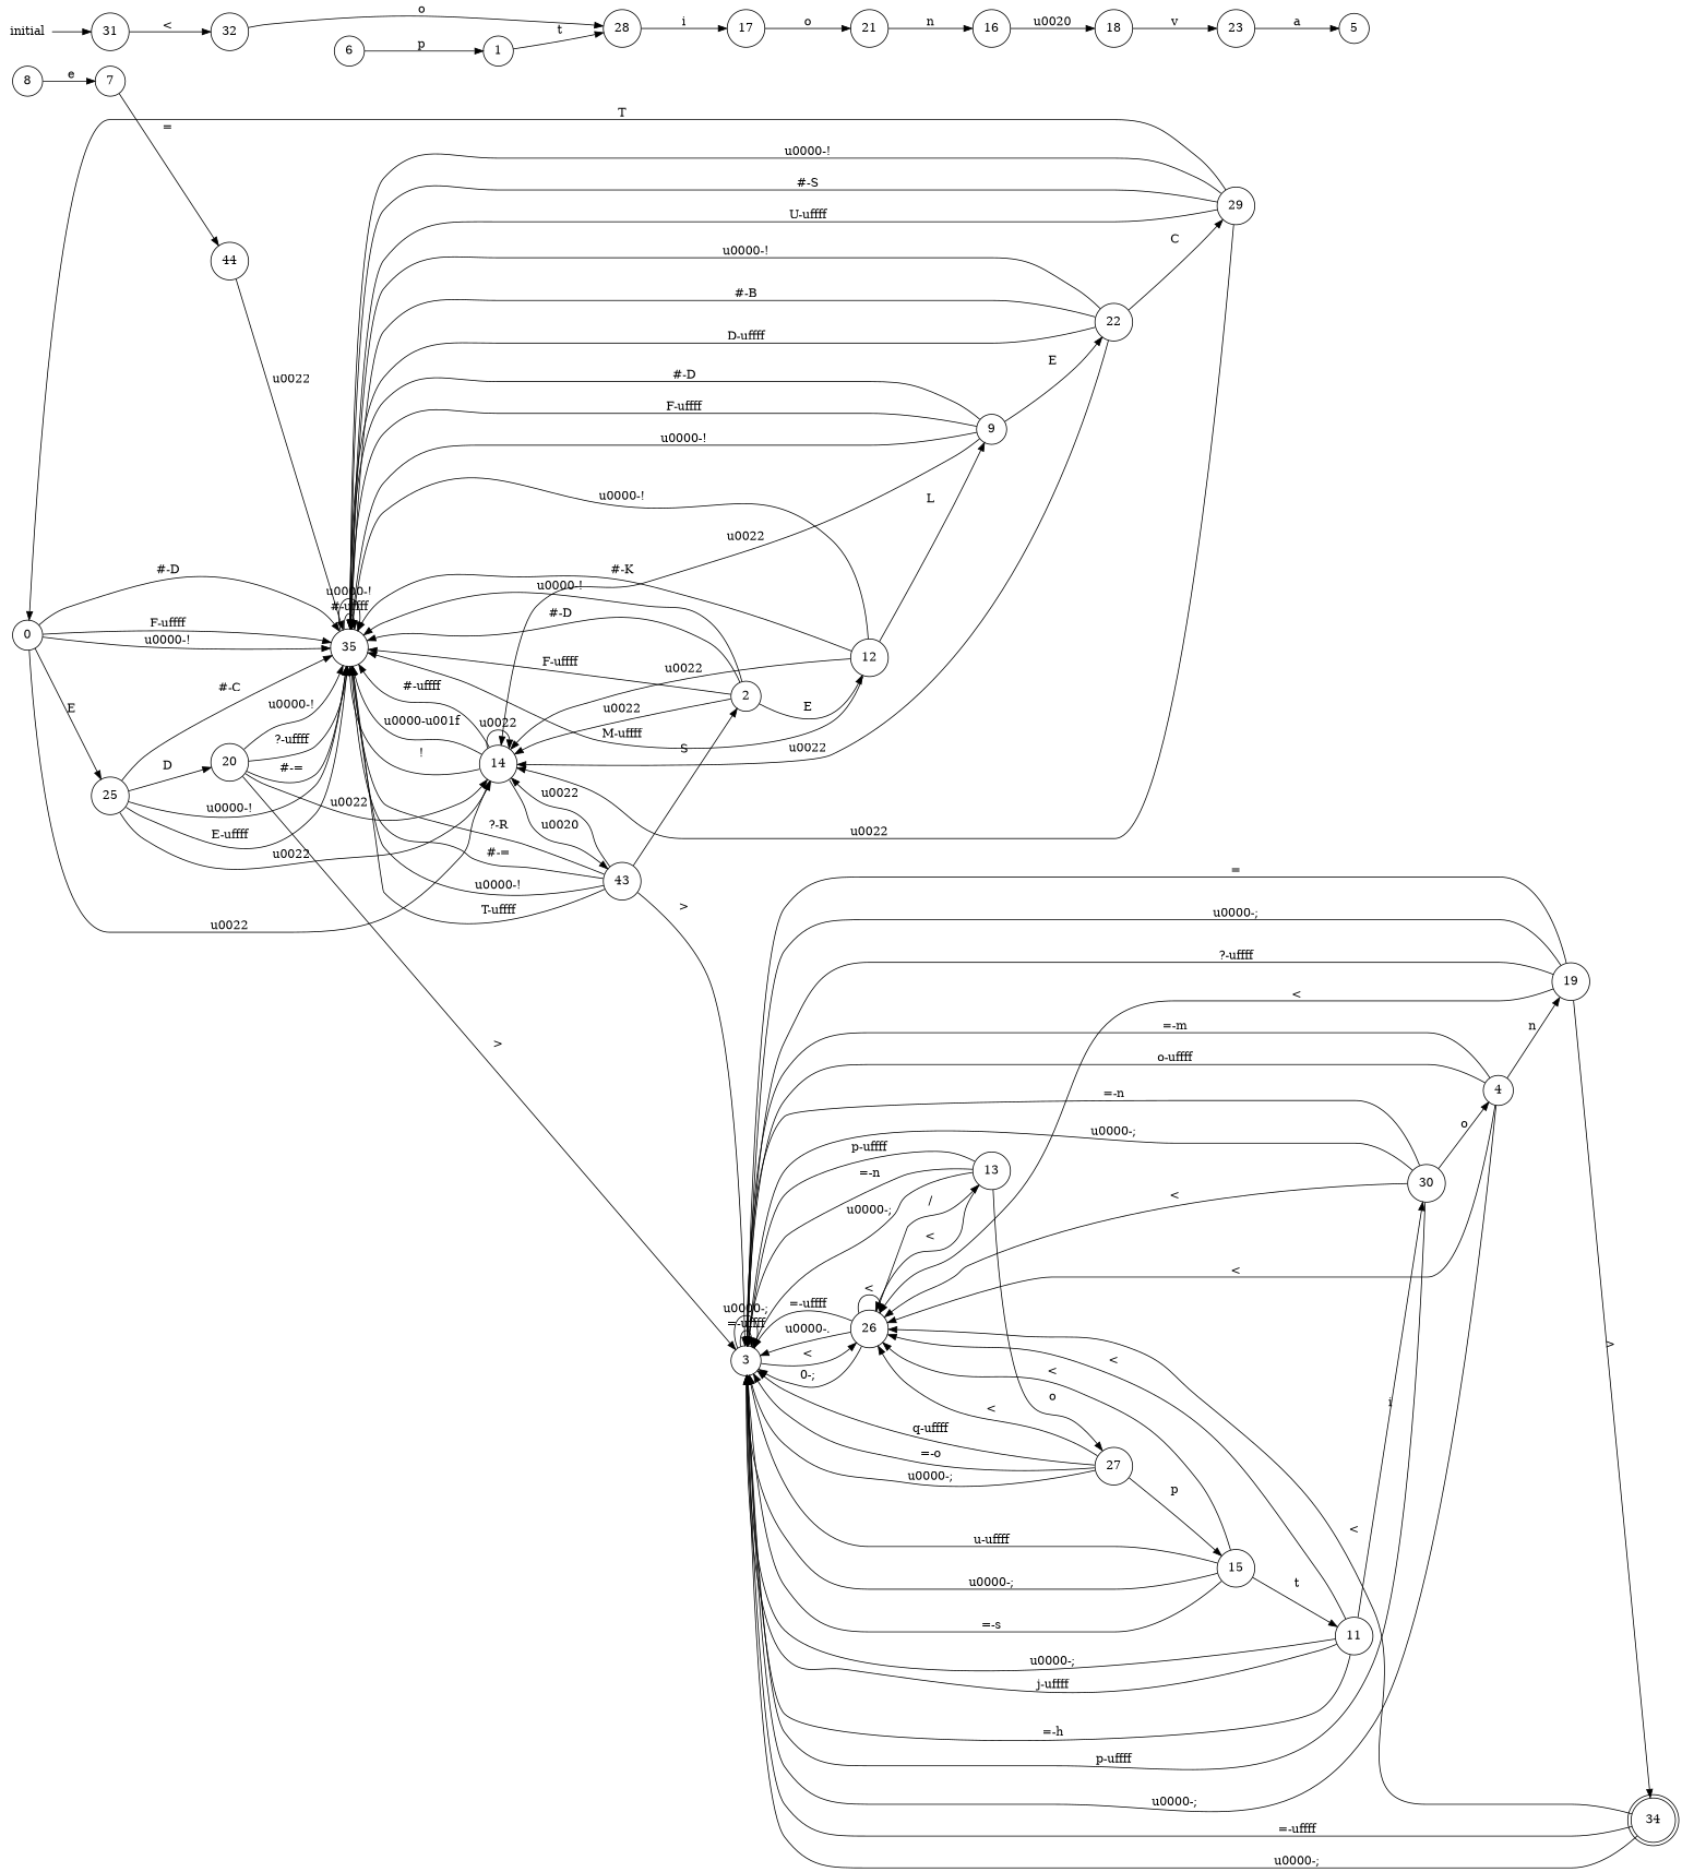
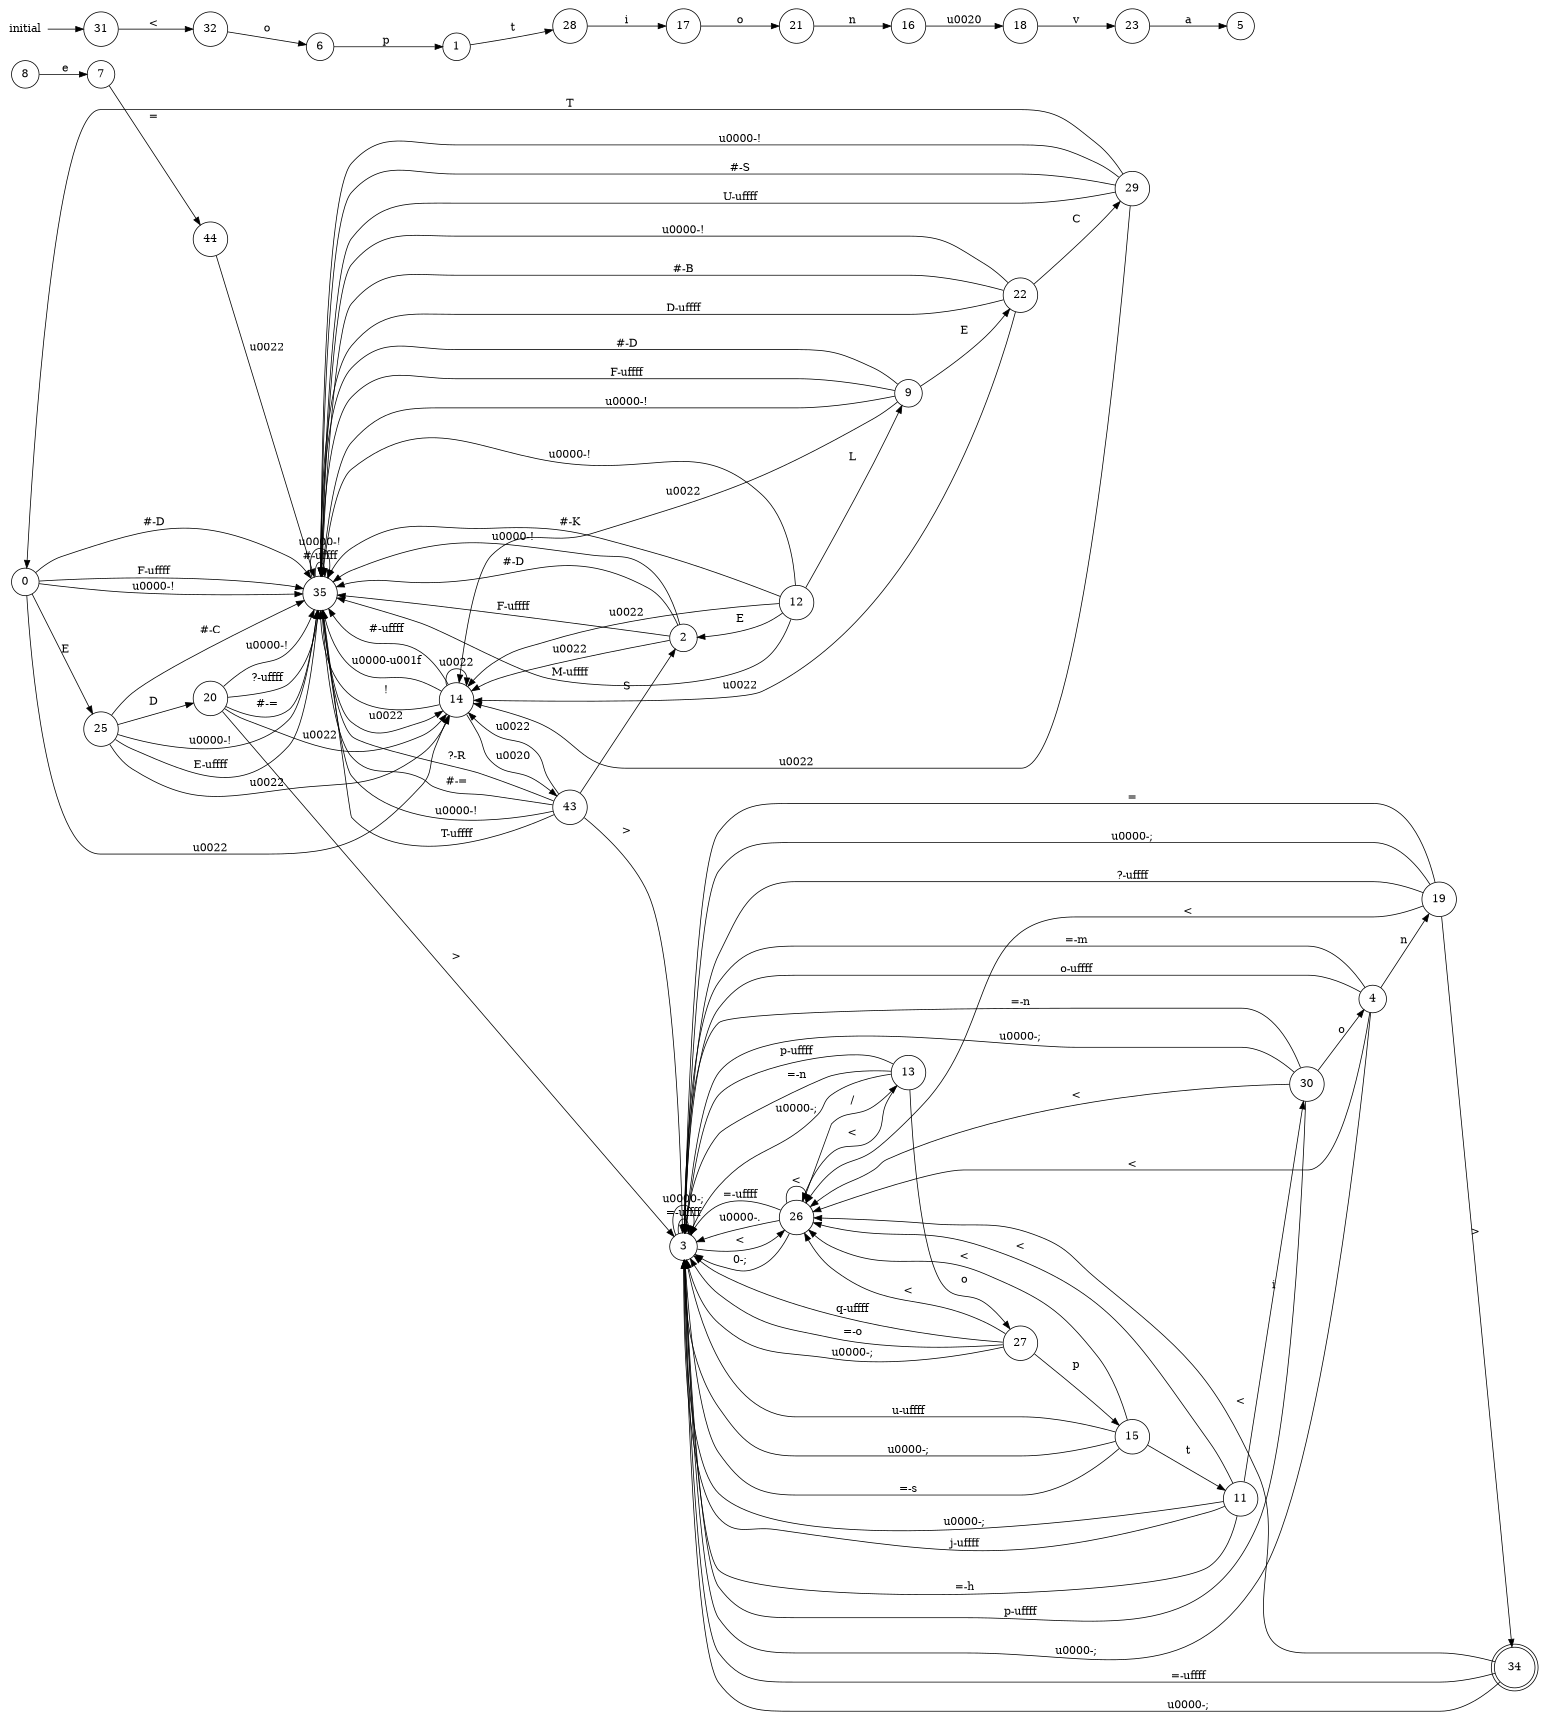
  digraph {
    rankdir=LR
    node [shape=circle]
    0
    35
    14
    25
    n5 [label=43]
    20
    2
    3
    1
    28
    17
    21
    12
    9
    22
    26
    13
    27
    4
    19
    34 [shape=doublecircle]
    8
    7
    6
    n25 [label=44]
    29
    11
    30
    15
    16
    18
    23
    5
    31
    32
    initial [shape=plaintext]
    0 -> 35 [label="#-D"]
    0 -> 35 [label="F-\uffff"]
    0 -> 35 [label="\u0000-!"]
    0 -> 14 [label="\u0022"]
    0 -> 25 [label=E]
    35 -> 35 [label="#-\uffff"]
    35 -> 35 [label="\u0000-!"]
+   35 -> 14 [label="\u0022"]
    14 -> 35 [label="#-\uffff"]
    14 -> 35 [label="\u0000-\u001f"]
    14 -> 35 [label="!"]
    14 -> 14 [label="\u0022"]
    14 -> n5 [label="\u0020"]
    25 -> 35 [label="\u0000-!"]
    25 -> 35 [label="E-\uffff"]
    25 -> 35 [label="#-C"]
    25 -> 14 [label="\u0022"]
    25 -> 20 [label=D]
    n5 -> 35 [label="?-R"]
    n5 -> 35 [label="#-="]
    n5 -> 35 [label="\u0000-!"]
    n5 -> 35 [label="T-\uffff"]
    n5 -> 14 [label="\u0022"]
    n5 -> 2 [label=S]
    n5 -> 3 [label=">"]
    20 -> 35 [label="#-="]
    20 -> 35 [label="\u0000-!"]
    20 -> 35 [label="?-\uffff"]
    20 -> 14 [label="\u0022"]
    20 -> 3 [label=">"]
    2 -> 35 [label="#-D"]
    2 -> 35 [label="F-\uffff"]
    2 -> 35 [label="\u0000-!"]
    2 -> 14 [label="\u0022"]
-   2 -> 12 [label=E]
+   12 -> 2 [label=E]
    3 -> 3 [label="=-\uffff"]
    3 -> 3 [label="\u0000-;"]
    3 -> 26 [label="<"]
    1 -> 28 [label=t]
    28 -> 17 [label=i]
    17 -> 21 [label=o]
    21 -> 16 [label=n]
    12 -> 35 [label="\u0000-!"]
    12 -> 35 [label="#-K"]
    12 -> 35 [label="M-\uffff"]
    12 -> 14 [label="\u0022"]
    12 -> 9 [label=L]
    9 -> 35 [label="#-D"]
    9 -> 35 [label="F-\uffff"]
    9 -> 35 [label="\u0000-!"]
    9 -> 14 [label="\u0022"]
    9 -> 22 [label=E]
    22 -> 35 [label="\u0000-!"]
    22 -> 35 [label="#-B"]
    22 -> 35 [label="D-\uffff"]
    22 -> 14 [label="\u0022"]
    22 -> 29 [label=C]
    26 -> 3 [label="0-;"]
    26 -> 3 [label="=-\uffff"]
    26 -> 3 [label="\u0000-."]
    26 -> 26 [label="<"]
    26 -> 13 [label="/"]
    13 -> 3 [label="p-\uffff"]
    13 -> 3 [label="=-n"]
    13 -> 3 [label="\u0000-;"]
    13 -> 26 [label="<"]
    13 -> 27 [label=o]
    27 -> 3 [label="q-\uffff"]
    27 -> 3 [label="=-o"]
    27 -> 3 [label="\u0000-;"]
    27 -> 26 [label="<"]
    27 -> 15 [label=p]
    4 -> 3 [label="o-\uffff"]
    4 -> 3 [label="\u0000-;"]
    4 -> 3 [label="=-m"]
    4 -> 26 [label="<"]
    4 -> 19 [label=n]
    19 -> 3 [label="="]
    19 -> 3 [label="\u0000-;"]
    19 -> 3 [label="?-\uffff"]
    19 -> 26 [label="<"]
    19 -> 34 [label=">"]
    34 -> 3 [label="=-\uffff"]
    34 -> 3 [label="\u0000-;"]
    34 -> 26 [label="<"]
    8 -> 7 [label=e]
    7 -> n25 [label="="]
    6 -> 1 [label=p]
    n25 -> 35 [label="\u0022"]
    29 -> 0 [label=T]
    29 -> 35 [label="\u0000-!"]
    29 -> 35 [label="#-S"]
    29 -> 35 [label="U-\uffff"]
    29 -> 14 [label="\u0022"]
    11 -> 3 [label="=-h"]
    11 -> 3 [label="\u0000-;"]
    11 -> 3 [label="j-\uffff"]
    11 -> 26 [label="<"]
    11 -> 30 [label=i]
    30 -> 3 [label="p-\uffff"]
    30 -> 3 [label="=-n"]
    30 -> 3 [label="\u0000-;"]
    30 -> 26 [label="<"]
    30 -> 4 [label=o]
    15 -> 3 [label="u-\uffff"]
    15 -> 3 [label="\u0000-;"]
    15 -> 3 [label="=-s"]
    15 -> 26 [label="<"]
    15 -> 11 [label=t]
    16 -> 18 [label="\u0020"]
    18 -> 23 [label=v]
    23 -> 5 [label=a]
    31 -> 32 [label="<"]
-   32 -> 28 [label=o]
+   32 -> 6 [label=o]
    initial -> 31
  }
